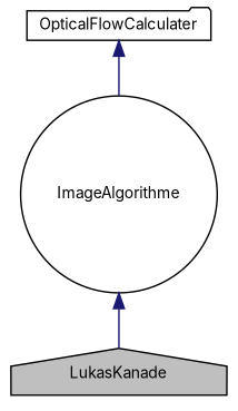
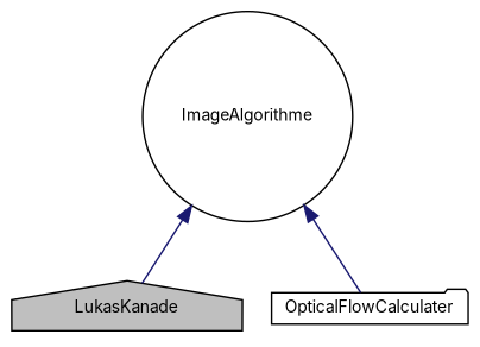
  digraph {
    fontname=Inter
    node [color=black fillcolor=white fontname=Inter fontsize=10 style=filled]
    edge [color=midnightblue dir=back fontname=Inter fontsize=10 labelfontname=Helvetica labelfontsize=10 style=solid]
    n1 [fillcolor=grey75 fontcolor=black height=0.2 label=LukasKanade shape=house width=0.4]
    n2 [height=0.2 label=OpticalFlowCalculater shape=folder width=0.4]
    n3 [height=0.2 label=ImageAlgorithme shape=circle width=0.4]
    n3 -> n1
-   n2 -> n3
+   n3 -> n2
  }
